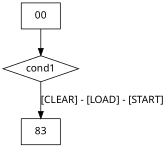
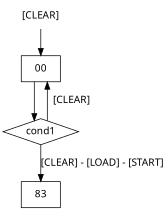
  digraph {
    fontname="Noto Sans"
    splines=ortho
    node [fontname="Noto Sans" shape=box]
    edge [fontname="Noto Sans"]
+   n1 [label="[CLEAR]" shape=none]
    00
    cond1 [shape=diamond]
    n4 [label=83]
+   n1 -> 00
    00 -> cond1
+   cond1 -> 00 [label="[CLEAR]"]
    cond1 -> n4 [label="[CLEAR] - [LOAD] - [START]"]
  }
